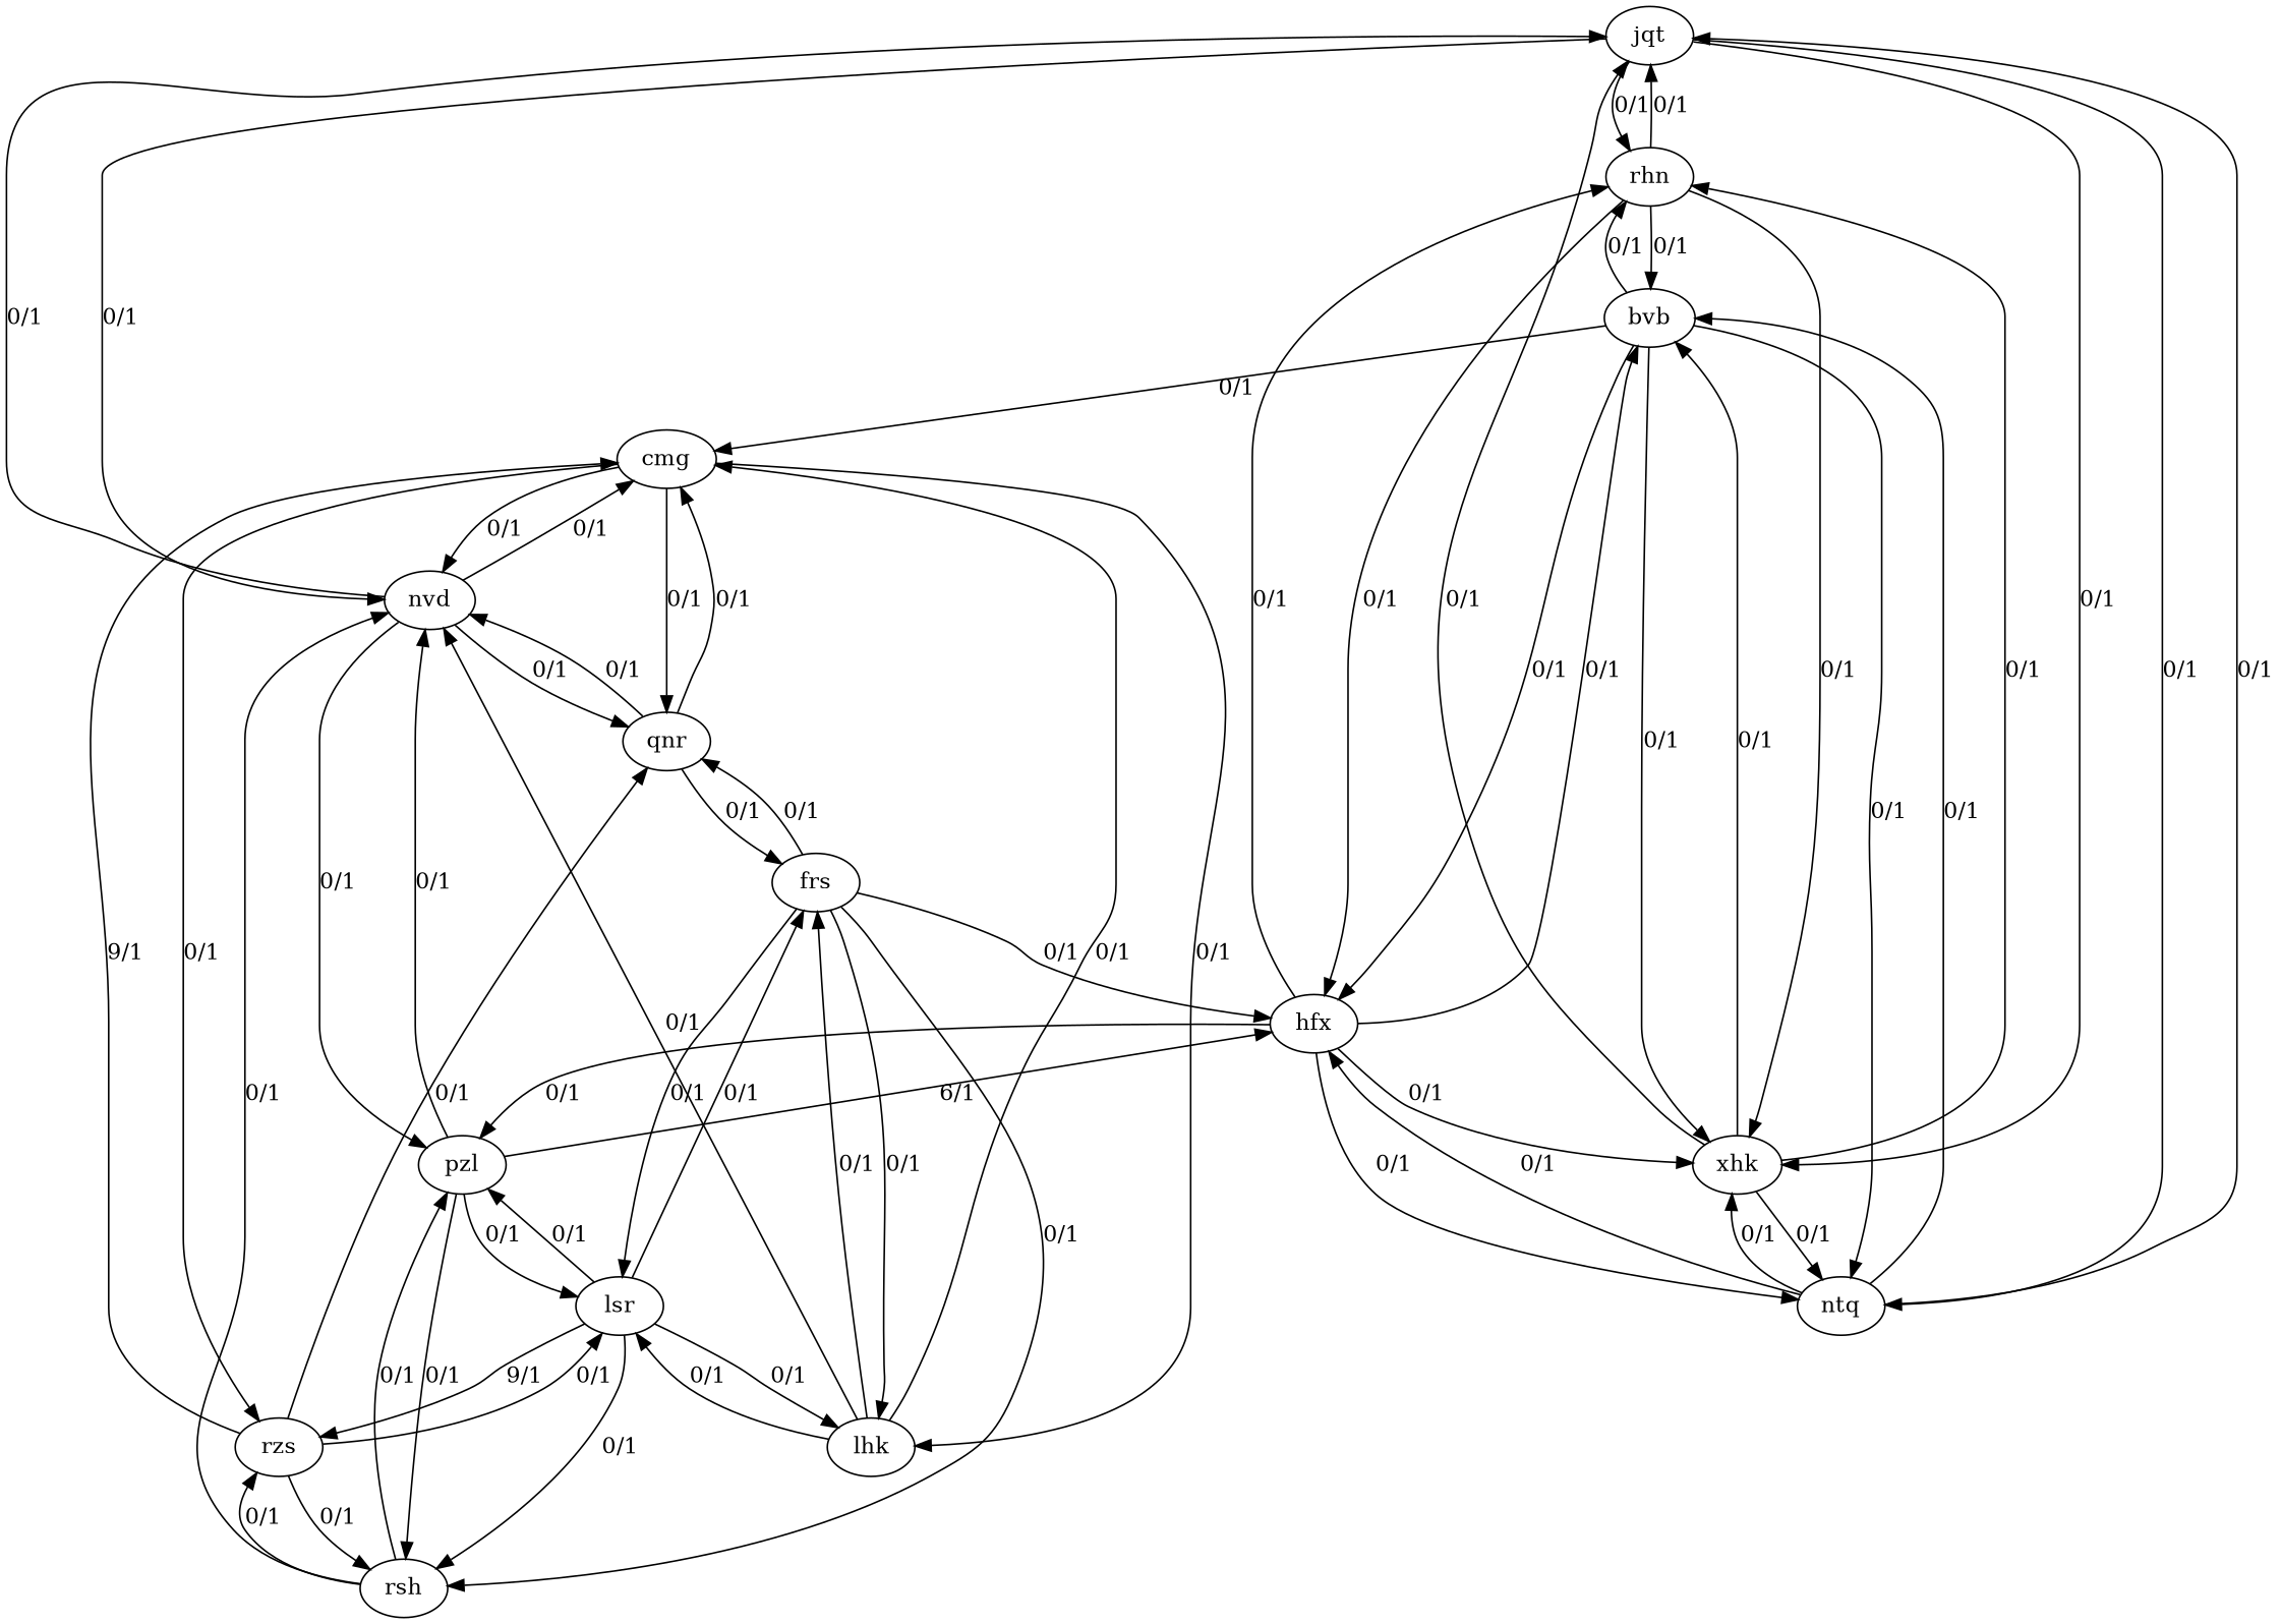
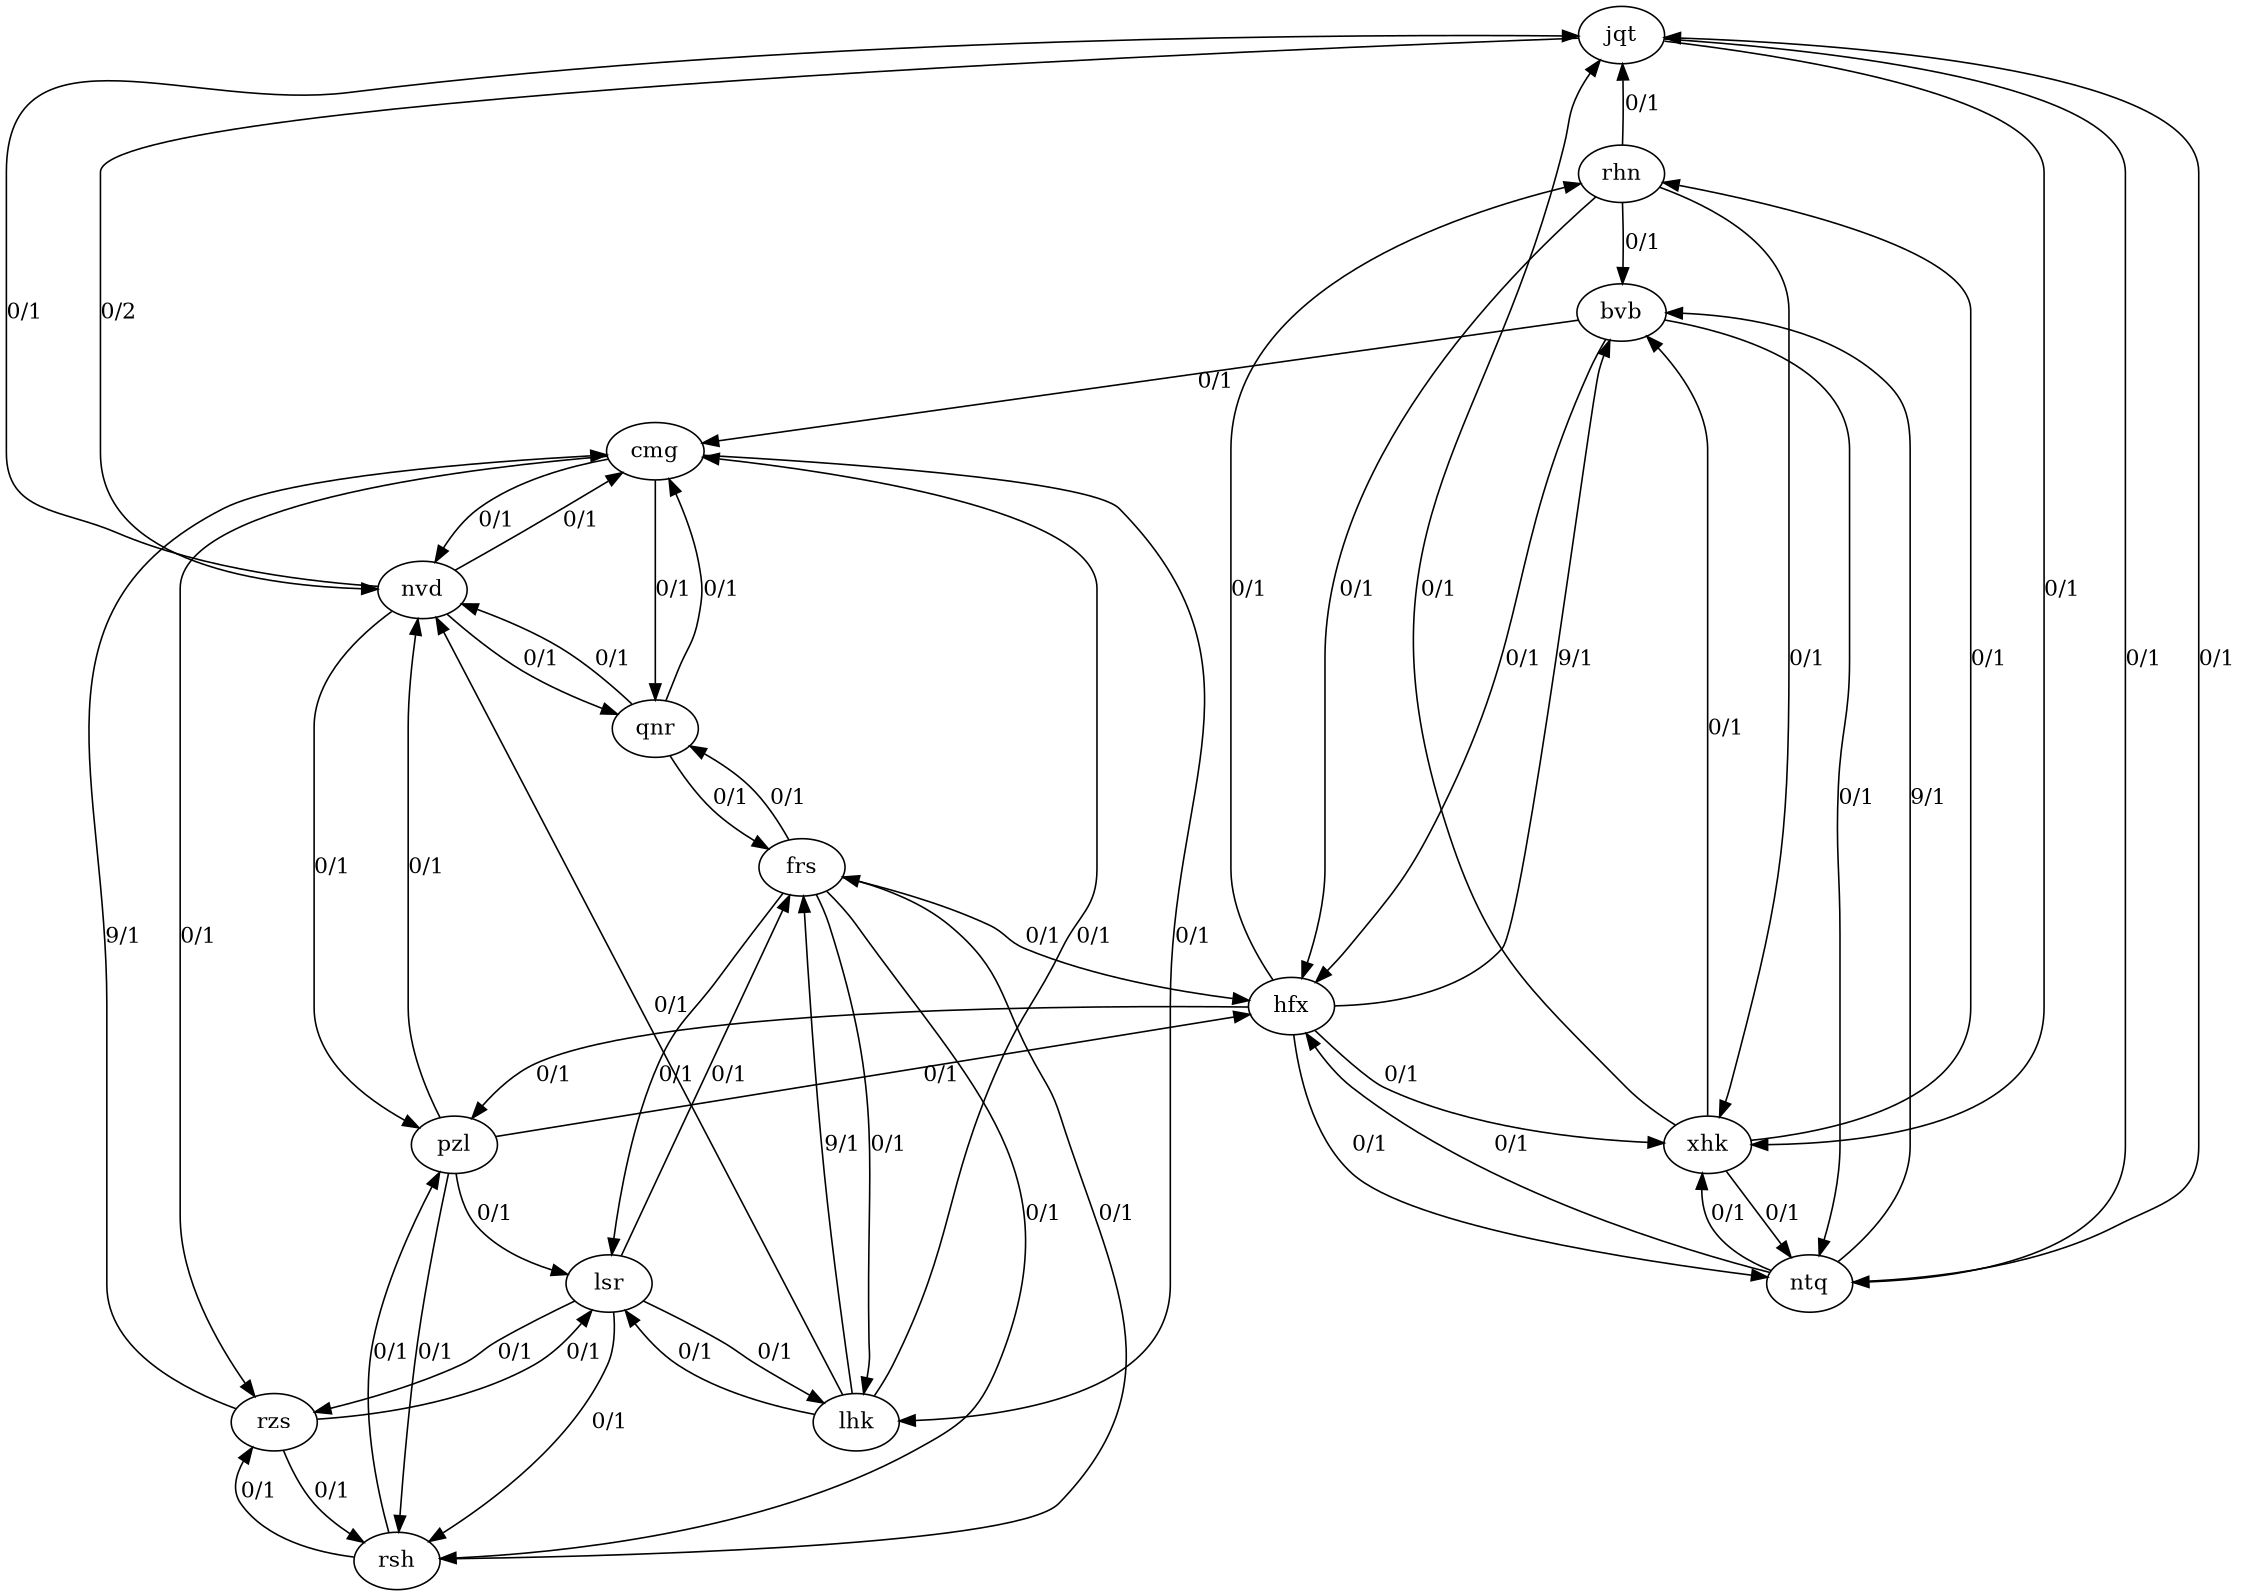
  digraph {
    jqt
    rhn
    xhk
    nvd
    ntq
    hfx
    bvb
    pzl
    cmg
    qnr
    rsh
    lsr
    lhk
    rzs
    frs
-   jqt -> rhn [label="0/1"]
    jqt -> xhk [label="0/1"]
-   jqt -> nvd [label="0/1"]
+   jqt -> nvd [label="0/2"]
    jqt -> ntq [label="0/1"]
    rhn -> jqt [label="0/1"]
    rhn -> xhk [label="0/1"]
    rhn -> hfx [label="0/1"]
    rhn -> bvb [label="0/1"]
    xhk -> jqt [label="0/1"]
    xhk -> rhn [label="0/1"]
    xhk -> ntq [label="0/1"]
    xhk -> bvb [label="0/1"]
    nvd -> jqt [label="0/1"]
    nvd -> pzl [label="0/1"]
    nvd -> cmg [label="0/1"]
    nvd -> qnr [label="0/1"]
    ntq -> jqt [label="0/1"]
    ntq -> xhk [label="0/1"]
    ntq -> hfx [label="0/1"]
-   ntq -> bvb [label="0/1"]
+   ntq -> bvb [label="9/1"]
    hfx -> rhn [label="0/1"]
    hfx -> xhk [label="0/1"]
    hfx -> ntq [label="0/1"]
-   hfx -> bvb [label="0/1"]
+   hfx -> bvb [label="9/1"]
    hfx -> pzl [label="0/1"]
-   bvb -> rhn [label="0/1"]
-   bvb -> xhk [label="0/1"]
    bvb -> ntq [label="0/1"]
    bvb -> hfx [label="0/1"]
    bvb -> cmg [label="0/1"]
    pzl -> nvd [label="0/1"]
-   pzl -> hfx [label="6/1"]
+   pzl -> hfx [label="0/1"]
    pzl -> rsh [label="0/1"]
    pzl -> lsr [label="0/1"]
    cmg -> nvd [label="0/1"]
    cmg -> qnr [label="0/1"]
    cmg -> lhk [label="0/1"]
    cmg -> rzs [label="0/1"]
    qnr -> nvd [label="0/1"]
    qnr -> cmg [label="0/1"]
    qnr -> frs [label="0/1"]
    rsh -> pzl [label="0/1"]
    rsh -> rzs [label="0/1"]
-   rsh -> nvd [label="0/1"]
-   lsr -> pzl [label="0/1"]
+   rsh -> frs [label="0/1"]
    lsr -> rsh [label="0/1"]
    lsr -> lhk [label="0/1"]
-   lsr -> rzs [label="9/1"]
+   lsr -> rzs [label="0/1"]
    lsr -> frs [label="0/1"]
    lhk -> nvd [label="0/1"]
    lhk -> cmg [label="0/1"]
    lhk -> lsr [label="0/1"]
-   lhk -> frs [label="0/1"]
+   lhk -> frs [label="9/1"]
    rzs -> cmg [label="9/1"]
-   rzs -> qnr [label="0/1"]
    rzs -> rsh [label="0/1"]
    rzs -> lsr [label="0/1"]
    frs -> hfx [label="0/1"]
    frs -> qnr [label="0/1"]
    frs -> rsh [label="0/1"]
    frs -> lsr [label="0/1"]
    frs -> lhk [label="0/1"]
  }
